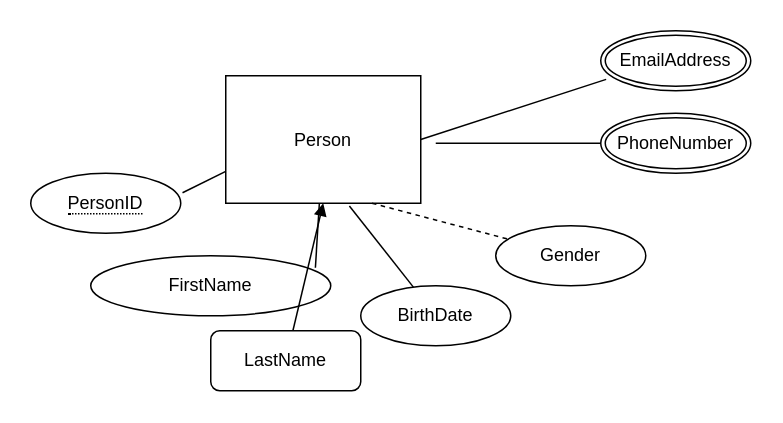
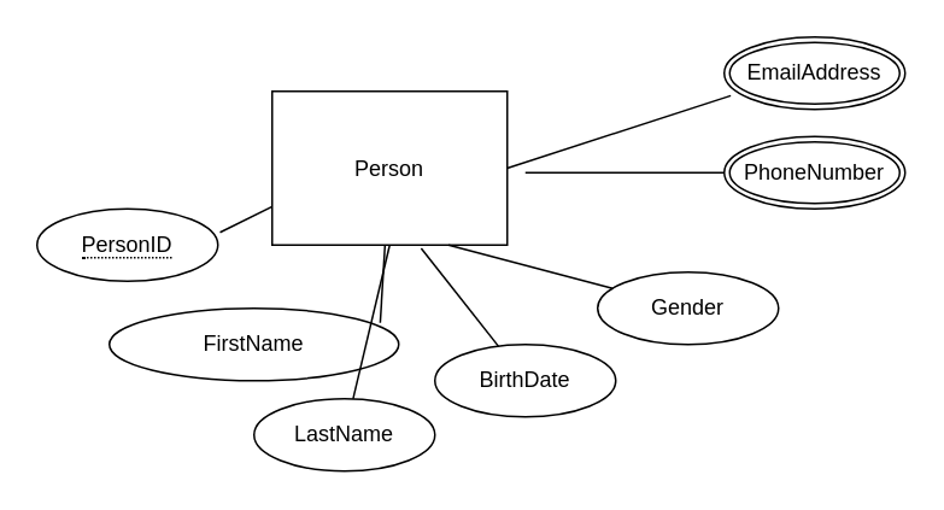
  <mxCell id="0" />
  <mxCell id="1" parent="0" />
  <mxCell id="2" value="Person" style="whiteSpace=wrap;html=1;align=center;" vertex="1" parent="1"><mxGeometry x="150" y="50" width="130" height="85" as="geometry" /></mxCell>
  <mxCell id="3" value="&lt;span style=&quot;border-bottom: 1px dotted&quot;&gt;PersonID&lt;/span&gt;" style="ellipse;whiteSpace=wrap;html=1;align=center;" vertex="1" parent="1"><mxGeometry x="20" y="115" width="100" height="40" as="geometry" /></mxCell>
  <mxCell id="4" value="FirstName" style="ellipse;whiteSpace=wrap;html=1;align=center;" vertex="1" parent="1"><mxGeometry x="60" y="170" width="160" height="40" as="geometry" /></mxCell>
  <mxCell id="5" value="Gender" style="ellipse;whiteSpace=wrap;html=1;align=center;" vertex="1" parent="1"><mxGeometry x="330" y="150" width="100" height="40" as="geometry" /></mxCell>
- <mxCell id="6" value="LastName" style="whiteSpace=wrap;html=1;align=center;rounded=1;" vertex="1" parent="1"><mxGeometry x="140" y="220" width="100" height="40" as="geometry" /></mxCell>
+ <mxCell id="6" value="LastName" style="ellipse;whiteSpace=wrap;html=1;align=center;" vertex="1" parent="1"><mxGeometry x="140" y="220" width="100" height="40" as="geometry" /></mxCell>
  <mxCell id="7" value="BirthDate" style="ellipse;whiteSpace=wrap;html=1;align=center;" vertex="1" parent="1"><mxGeometry x="240" y="190" width="100" height="40" as="geometry" /></mxCell>
  <mxCell id="8" value="PhoneNumber" style="ellipse;shape=doubleEllipse;margin=3;whiteSpace=wrap;html=1;align=center;" vertex="1" parent="1"><mxGeometry x="400" y="75" width="100" height="40" as="geometry" /></mxCell>
  <mxCell id="9" value="EmailAddress" style="ellipse;shape=doubleEllipse;margin=3;whiteSpace=wrap;html=1;align=center;" vertex="1" parent="1"><mxGeometry x="400" y="20" width="100" height="40" as="geometry" /></mxCell>
  <mxCell id="10" value="" style="line;strokeWidth=1;rotatable=0;dashed=0;labelPosition=right;align=left;verticalAlign=middle;spacingTop=0;spacingLeft=6;points=[];portConstraint=eastwest;" vertex="1" parent="1"><mxGeometry x="290" y="90" width="110" height="10" as="geometry" /></mxCell>
- <mxCell id="11" value="" style="endArrow=block;html=1;rounded=0;entryX=0.5;entryY=1;entryDx=0;entryDy=0;" edge="1" parent="1" source="6" target="2"><mxGeometry relative="1" as="geometry"><mxPoint x="220" y="240" as="sourcePoint" /><mxPoint x="380" y="240" as="targetPoint" /></mxGeometry></mxCell>
+ <mxCell id="11" value="" style="endArrow=none;html=1;rounded=0;entryX=0.5;entryY=1;entryDx=0;entryDy=0;" edge="1" parent="1" source="6" target="2"><mxGeometry relative="1" as="geometry"><mxPoint x="220" y="240" as="sourcePoint" /><mxPoint x="380" y="240" as="targetPoint" /></mxGeometry></mxCell>
  <mxCell id="12" value="" style="endArrow=none;html=1;rounded=0;exitX=1;exitY=0.5;exitDx=0;exitDy=0;entryX=0.036;entryY=0.81;entryDx=0;entryDy=0;entryPerimeter=0;" edge="1" parent="1" source="2" target="9"><mxGeometry relative="1" as="geometry"><mxPoint x="330" y="40" as="sourcePoint" /><mxPoint x="490" y="40" as="targetPoint" /></mxGeometry></mxCell>
  <mxCell id="13" value="" style="endArrow=none;html=1;rounded=0;exitX=0;exitY=0.75;exitDx=0;exitDy=0;entryX=1.012;entryY=0.325;entryDx=0;entryDy=0;entryPerimeter=0;" edge="1" parent="1" source="2" target="3"><mxGeometry relative="1" as="geometry"><mxPoint x="330" y="40" as="sourcePoint" /><mxPoint x="490" y="40" as="targetPoint" /></mxGeometry></mxCell>
  <mxCell id="14" value="" style="endArrow=none;html=1;rounded=0;entryX=0.936;entryY=0.2;entryDx=0;entryDy=0;entryPerimeter=0;" edge="1" parent="1" source="2" target="4"><mxGeometry relative="1" as="geometry"><mxPoint x="330" y="40" as="sourcePoint" /><mxPoint x="490" y="40" as="targetPoint" /></mxGeometry></mxCell>
  <mxCell id="15" value="" style="endArrow=none;html=1;rounded=0;exitX=0.634;exitY=1.021;exitDx=0;exitDy=0;exitPerimeter=0;" edge="1" parent="1" source="2" target="7"><mxGeometry relative="1" as="geometry"><mxPoint x="330" y="40" as="sourcePoint" /><mxPoint x="490" y="40" as="targetPoint" /></mxGeometry></mxCell>
- <mxCell id="16" value="" style="endArrow=none;html=1;rounded=0;exitX=0.75;exitY=1;exitDx=0;exitDy=0;dashed=1;" edge="1" parent="1" source="2" target="5"><mxGeometry relative="1" as="geometry"><mxPoint x="330" y="40" as="sourcePoint" /><mxPoint x="490" y="40" as="targetPoint" /></mxGeometry></mxCell>
+ <mxCell id="16" value="" style="endArrow=none;html=1;rounded=0;exitX=0.75;exitY=1;exitDx=0;exitDy=0;" edge="1" parent="1" source="2" target="5"><mxGeometry relative="1" as="geometry"><mxPoint x="330" y="40" as="sourcePoint" /><mxPoint x="490" y="40" as="targetPoint" /></mxGeometry></mxCell>
